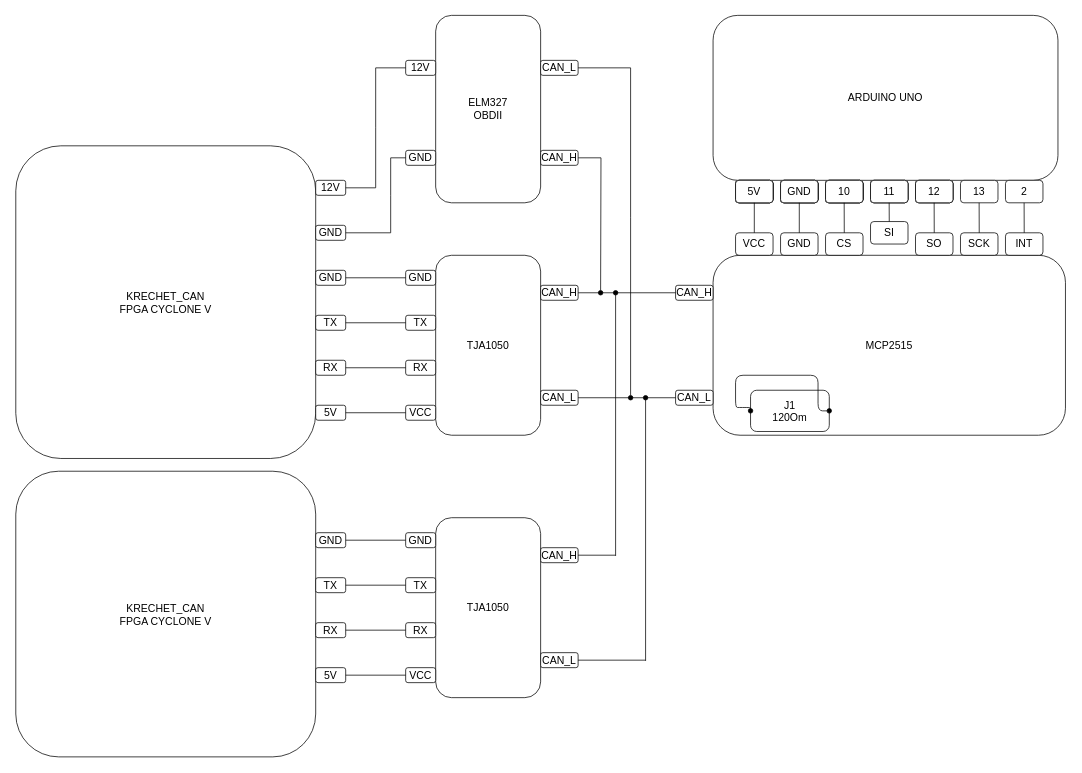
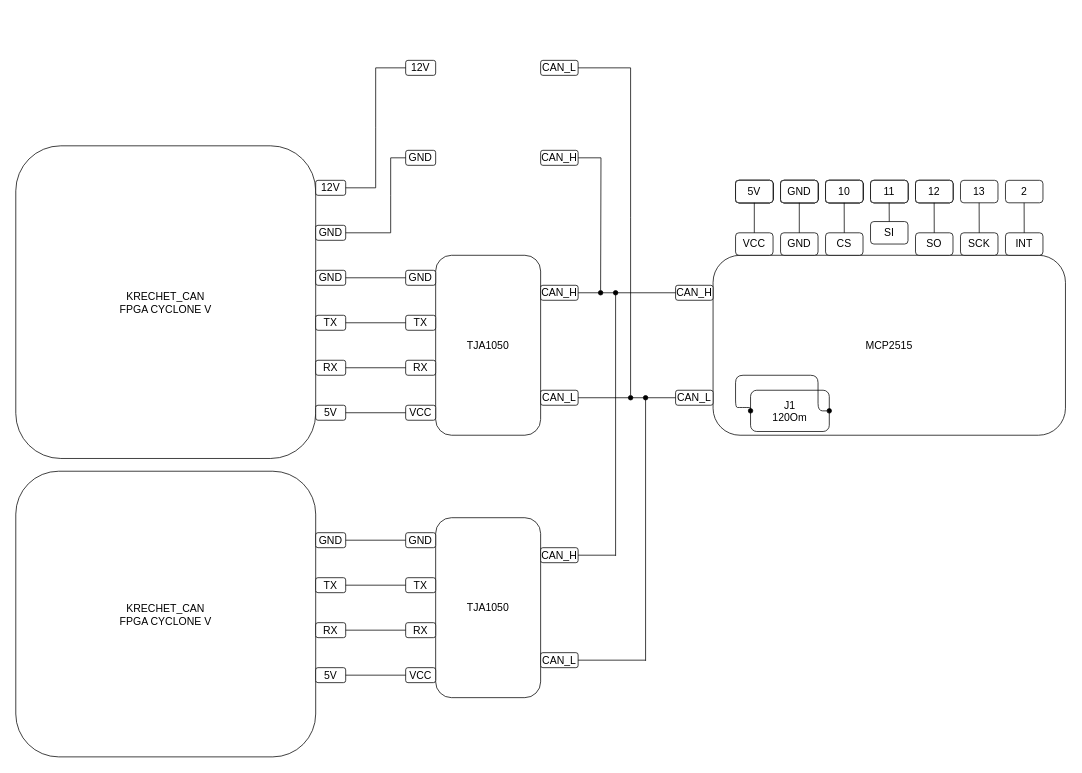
  <mxCell id="0" />
  <mxCell id="1" parent="0" />
  <mxCell id="2" value="&lt;font style=&quot;font-size: 14px&quot;&gt;&lt;font style=&quot;font-size: 14px;&quot;&gt;KRECHET_CAN&lt;br style=&quot;font-size: 14px;&quot;&gt;&lt;/font&gt;&lt;font style=&quot;font-size: 14px;&quot;&gt;FPGA &lt;font style=&quot;font-size: 14px;&quot;&gt;CYCLONE &lt;/font&gt;V&lt;/font&gt;&lt;/font&gt;" style="whiteSpace=wrap;html=1;fontStyle=0;fontSize=14;rounded=1;" parent="1" vertex="1"><mxGeometry x="20" y="194" width="400" height="417" as="geometry" /></mxCell>
  <mxCell id="3" value="GND" style="whiteSpace=wrap;html=1;fontStyle=0;fontSize=14;rounded=1;" parent="1" vertex="1"><mxGeometry x="420" y="360" width="40" height="20" as="geometry" /></mxCell>
  <mxCell id="4" value="5V" style="whiteSpace=wrap;html=1;fontStyle=0;fontSize=14;rounded=1;" parent="1" vertex="1"><mxGeometry x="420" y="540" width="40" height="20" as="geometry" /></mxCell>
  <mxCell id="5" value="TX" style="whiteSpace=wrap;html=1;fontStyle=0;fontSize=14;rounded=1;" parent="1" vertex="1"><mxGeometry x="420" y="420" width="40" height="20" as="geometry" /></mxCell>
  <mxCell id="6" value="RX" style="whiteSpace=wrap;html=1;fontStyle=0;fontSize=14;rounded=1;" parent="1" vertex="1"><mxGeometry x="420" y="480" width="40" height="20" as="geometry" /></mxCell>
  <mxCell id="7" value="&lt;span style=&quot;font-size: 14px;&quot;&gt;TJA1050&lt;/span&gt;" style="whiteSpace=wrap;html=1;gradientDirection=east;fontStyle=0;fontSize=14;rounded=1;" parent="1" vertex="1"><mxGeometry x="580" y="340" width="140" height="240" as="geometry" /></mxCell>
  <mxCell id="8" value="VCC" style="whiteSpace=wrap;html=1;fontStyle=0;fontSize=14;rounded=1;" parent="1" vertex="1"><mxGeometry x="540" y="540" width="40" height="20" as="geometry" /></mxCell>
  <mxCell id="9" value="RX" style="whiteSpace=wrap;html=1;fontStyle=0;fontSize=14;rounded=1;" parent="1" vertex="1"><mxGeometry x="540" y="480" width="40" height="20" as="geometry" /></mxCell>
  <mxCell id="10" value="TX" style="whiteSpace=wrap;html=1;fontStyle=0;fontSize=14;rounded=1;" parent="1" vertex="1"><mxGeometry x="540" y="420" width="40" height="20" as="geometry" /></mxCell>
  <mxCell id="11" value="GND" style="whiteSpace=wrap;html=1;fontStyle=0;fontSize=14;rounded=1;" parent="1" vertex="1"><mxGeometry x="540" y="360" width="40" height="20" as="geometry" /></mxCell>
  <mxCell id="12" value="" style="endArrow=none;html=1;exitX=1;exitY=0.5;exitDx=0;exitDy=0;entryX=0;entryY=0.5;entryDx=0;entryDy=0;fontStyle=0;fontSize=14;" parent="1" source="3" target="11" edge="1"><mxGeometry width="50" height="50" relative="1" as="geometry"><mxPoint x="540" y="440" as="sourcePoint" /><mxPoint x="590" y="390" as="targetPoint" /></mxGeometry></mxCell>
  <mxCell id="13" value="" style="endArrow=none;html=1;exitX=1;exitY=0.5;exitDx=0;exitDy=0;entryX=0;entryY=0.5;entryDx=0;entryDy=0;fontStyle=0;fontSize=14;" parent="1" source="5" target="10" edge="1"><mxGeometry width="50" height="50" relative="1" as="geometry"><mxPoint x="540" y="440" as="sourcePoint" /><mxPoint x="530" y="390" as="targetPoint" /></mxGeometry></mxCell>
  <mxCell id="14" value="" style="endArrow=none;html=1;exitX=1;exitY=0.5;exitDx=0;exitDy=0;entryX=0;entryY=0.5;entryDx=0;entryDy=0;fontStyle=0;fontSize=14;" parent="1" source="6" target="9" edge="1"><mxGeometry width="50" height="50" relative="1" as="geometry"><mxPoint x="540" y="440" as="sourcePoint" /><mxPoint x="590" y="390" as="targetPoint" /></mxGeometry></mxCell>
  <mxCell id="15" value="" style="endArrow=none;html=1;exitX=1;exitY=0.5;exitDx=0;exitDy=0;entryX=0;entryY=0.5;entryDx=0;entryDy=0;fontStyle=0;fontSize=14;" parent="1" source="4" target="8" edge="1"><mxGeometry width="50" height="50" relative="1" as="geometry"><mxPoint x="540" y="440" as="sourcePoint" /><mxPoint x="590" y="390" as="targetPoint" /></mxGeometry></mxCell>
  <mxCell id="16" value="CAN_H" style="whiteSpace=wrap;html=1;fontStyle=0;fontSize=14;rounded=1;" parent="1" vertex="1"><mxGeometry x="720" y="380" width="50" height="20" as="geometry" /></mxCell>
  <mxCell id="17" value="CAN_L" style="whiteSpace=wrap;html=1;fontStyle=0;fontSize=14;rounded=1;" parent="1" vertex="1"><mxGeometry x="720" y="520" width="50" height="20" as="geometry" /></mxCell>
  <mxCell id="18" value="12V" style="whiteSpace=wrap;html=1;fontStyle=0;fontSize=14;rounded=1;" parent="1" vertex="1"><mxGeometry x="420" y="240" width="40" height="20" as="geometry" /></mxCell>
  <mxCell id="19" value="GND" style="whiteSpace=wrap;html=1;fontStyle=0;fontSize=14;rounded=1;" parent="1" vertex="1"><mxGeometry x="420" y="300" width="40" height="20" as="geometry" /></mxCell>
- <mxCell id="20" value="&lt;span style=&quot;font-size: 14px;&quot;&gt;ARDUINO UNO&lt;/span&gt;" style="whiteSpace=wrap;html=1;fontStyle=0;fontSize=14;rounded=1;" parent="1" vertex="1"><mxGeometry x="950" y="20" width="460" height="220" as="geometry" /></mxCell>
  <mxCell id="21" value="&lt;span style=&quot;font-size: 14px;&quot;&gt;MCP2515&lt;/span&gt;" style="whiteSpace=wrap;html=1;fontStyle=0;fontSize=14;rounded=1;" parent="1" vertex="1"><mxGeometry x="950" y="340" width="470" height="240" as="geometry" /></mxCell>
  <mxCell id="22" value="CAN_H" style="whiteSpace=wrap;html=1;fontStyle=0;fontSize=14;rounded=1;" parent="1" vertex="1"><mxGeometry x="900" y="380" width="50" height="20" as="geometry" /></mxCell>
  <mxCell id="23" value="CAN_L" style="whiteSpace=wrap;html=1;fontStyle=0;fontSize=14;rounded=1;" parent="1" vertex="1"><mxGeometry x="900" y="520" width="50" height="20" as="geometry" /></mxCell>
  <mxCell id="24" value="" style="endArrow=none;html=1;entryX=0;entryY=0.5;entryDx=0;entryDy=0;exitX=1;exitY=0.5;exitDx=0;exitDy=0;fontStyle=0;fontSize=14;" parent="1" source="16" target="22" edge="1"><mxGeometry width="50" height="50" relative="1" as="geometry"><mxPoint x="690" y="330" as="sourcePoint" /><mxPoint x="740" y="280" as="targetPoint" /></mxGeometry></mxCell>
  <mxCell id="25" value="" style="endArrow=none;html=1;entryX=0;entryY=0.5;entryDx=0;entryDy=0;exitX=1;exitY=0.5;exitDx=0;exitDy=0;fontStyle=0;fontSize=14;" parent="1" source="17" target="23" edge="1"><mxGeometry width="50" height="50" relative="1" as="geometry"><mxPoint x="770" y="580" as="sourcePoint" /><mxPoint x="820" y="530" as="targetPoint" /></mxGeometry></mxCell>
  <mxCell id="26" value="&lt;span style=&quot;font-size: 14px;&quot;&gt;KRECHET_CAN&lt;br style=&quot;font-size: 14px;&quot;&gt;FPGA CYCLONE V&lt;/span&gt;" style="whiteSpace=wrap;html=1;fontStyle=0;fontSize=14;rounded=1;" parent="1" vertex="1"><mxGeometry x="20" y="628" width="400" height="381" as="geometry" /></mxCell>
  <mxCell id="27" value="GND" style="whiteSpace=wrap;html=1;fontStyle=0;fontSize=14;rounded=1;" parent="1" vertex="1"><mxGeometry x="420" y="710" width="40" height="20" as="geometry" /></mxCell>
  <mxCell id="28" value="5V" style="whiteSpace=wrap;html=1;fontStyle=0;fontSize=14;rounded=1;" parent="1" vertex="1"><mxGeometry x="420" y="890" width="40" height="20" as="geometry" /></mxCell>
  <mxCell id="29" value="TX" style="whiteSpace=wrap;html=1;fontStyle=0;fontSize=14;rounded=1;" parent="1" vertex="1"><mxGeometry x="420" y="770" width="40" height="20" as="geometry" /></mxCell>
  <mxCell id="30" value="RX" style="whiteSpace=wrap;html=1;fontStyle=0;fontSize=14;rounded=1;" parent="1" vertex="1"><mxGeometry x="420" y="830" width="40" height="20" as="geometry" /></mxCell>
  <mxCell id="31" value="&lt;span style=&quot;font-size: 14px;&quot;&gt;TJA1050&lt;/span&gt;" style="whiteSpace=wrap;html=1;fontStyle=0;fontSize=14;rounded=1;" parent="1" vertex="1"><mxGeometry x="580" y="690" width="140" height="240" as="geometry" /></mxCell>
  <mxCell id="32" value="VCC" style="whiteSpace=wrap;html=1;fontStyle=0;fontSize=14;rounded=1;" parent="1" vertex="1"><mxGeometry x="540" y="890" width="40" height="20" as="geometry" /></mxCell>
  <mxCell id="33" value="RX" style="whiteSpace=wrap;html=1;fontStyle=0;fontSize=14;rounded=1;" parent="1" vertex="1"><mxGeometry x="540" y="830" width="40" height="20" as="geometry" /></mxCell>
  <mxCell id="34" value="TX" style="whiteSpace=wrap;html=1;fontStyle=0;fontSize=14;rounded=1;" parent="1" vertex="1"><mxGeometry x="540" y="770" width="40" height="20" as="geometry" /></mxCell>
  <mxCell id="35" value="GND" style="whiteSpace=wrap;html=1;fontStyle=0;fontSize=14;rounded=1;" parent="1" vertex="1"><mxGeometry x="540" y="710" width="40" height="20" as="geometry" /></mxCell>
  <mxCell id="36" value="" style="endArrow=none;html=1;exitX=1;exitY=0.5;exitDx=0;exitDy=0;entryX=0;entryY=0.5;entryDx=0;entryDy=0;fontStyle=0;fontSize=14;" parent="1" source="27" target="35" edge="1"><mxGeometry width="50" height="50" relative="1" as="geometry"><mxPoint x="540" y="790" as="sourcePoint" /><mxPoint x="590" y="740" as="targetPoint" /></mxGeometry></mxCell>
  <mxCell id="37" value="" style="endArrow=none;html=1;exitX=1;exitY=0.5;exitDx=0;exitDy=0;entryX=0;entryY=0.5;entryDx=0;entryDy=0;fontStyle=0;fontSize=14;" parent="1" source="29" target="34" edge="1"><mxGeometry width="50" height="50" relative="1" as="geometry"><mxPoint x="540" y="790" as="sourcePoint" /><mxPoint x="530" y="740" as="targetPoint" /></mxGeometry></mxCell>
  <mxCell id="38" value="" style="endArrow=none;html=1;exitX=1;exitY=0.5;exitDx=0;exitDy=0;entryX=0;entryY=0.5;entryDx=0;entryDy=0;fontStyle=0;fontSize=14;" parent="1" source="30" target="33" edge="1"><mxGeometry width="50" height="50" relative="1" as="geometry"><mxPoint x="540" y="790" as="sourcePoint" /><mxPoint x="590" y="740" as="targetPoint" /></mxGeometry></mxCell>
  <mxCell id="39" value="" style="endArrow=none;html=1;exitX=1;exitY=0.5;exitDx=0;exitDy=0;entryX=0;entryY=0.5;entryDx=0;entryDy=0;fontStyle=0;fontSize=14;" parent="1" source="28" target="32" edge="1"><mxGeometry width="50" height="50" relative="1" as="geometry"><mxPoint x="540" y="790" as="sourcePoint" /><mxPoint x="590" y="740" as="targetPoint" /></mxGeometry></mxCell>
  <mxCell id="40" value="CAN_H" style="whiteSpace=wrap;html=1;fontStyle=0;fontSize=14;rounded=1;" parent="1" vertex="1"><mxGeometry x="720" y="730" width="50" height="20" as="geometry" /></mxCell>
  <mxCell id="41" value="CAN_L" style="whiteSpace=wrap;html=1;fontStyle=0;fontSize=14;rounded=1;" parent="1" vertex="1"><mxGeometry x="720" y="870" width="50" height="20" as="geometry" /></mxCell>
  <mxCell id="42" value="" style="endArrow=none;html=1;entryX=1;entryY=0.5;entryDx=0;entryDy=0;fontStyle=0;fontSize=14;" parent="1" target="40" edge="1"><mxGeometry width="50" height="50" relative="1" as="geometry"><mxPoint x="820" y="740" as="sourcePoint" /><mxPoint x="690" y="460" as="targetPoint" /></mxGeometry></mxCell>
  <mxCell id="43" value="" style="endArrow=oval;html=1;endFill=1;fontStyle=0;fontSize=14;" parent="1" edge="1"><mxGeometry width="50" height="50" relative="1" as="geometry"><mxPoint x="820" y="741" as="sourcePoint" /><mxPoint x="820" y="390" as="targetPoint" /></mxGeometry></mxCell>
  <mxCell id="44" value="" style="endArrow=none;html=1;fontStyle=0;fontSize=14;" parent="1" edge="1"><mxGeometry width="50" height="50" relative="1" as="geometry"><mxPoint x="770" y="880" as="sourcePoint" /><mxPoint x="860" y="880" as="targetPoint" /></mxGeometry></mxCell>
  <mxCell id="45" value="" style="endArrow=oval;html=1;endFill=1;fontStyle=0;fontSize=14;" parent="1" edge="1"><mxGeometry width="50" height="50" relative="1" as="geometry"><mxPoint x="860" y="881" as="sourcePoint" /><mxPoint x="860" y="530" as="targetPoint" /></mxGeometry></mxCell>
- <mxCell id="46" value="&lt;span style=&quot;font-size: 14px;&quot;&gt;ELM327&lt;br style=&quot;font-size: 14px;&quot;&gt;OBDII&lt;/span&gt;" style="whiteSpace=wrap;html=1;gradientDirection=east;fontStyle=0;fontSize=14;rounded=1;" parent="1" vertex="1"><mxGeometry x="580" y="20" width="140" height="250" as="geometry" /></mxCell>
  <mxCell id="47" value="J1&lt;br style=&quot;font-size: 14px;&quot;&gt;120Om" style="whiteSpace=wrap;html=1;gradientDirection=east;fontStyle=0;fontSize=14;rounded=1;" parent="1" vertex="1"><mxGeometry x="1000" y="520" width="105" height="55" as="geometry" /></mxCell>
  <mxCell id="48" style="edgeStyle=orthogonalEdgeStyle;orthogonalLoop=1;jettySize=auto;html=1;exitX=0;exitY=0.5;exitDx=0;exitDy=0;entryX=1;entryY=0.5;entryDx=0;entryDy=0;endArrow=oval;endFill=1;startArrow=oval;startFill=1;fontStyle=0;fontSize=14;" parent="1" source="47" target="47" edge="1"><mxGeometry relative="1" as="geometry"><Array as="points"><mxPoint x="990" y="543" /><mxPoint x="980" y="543" /><mxPoint x="980" y="500" /><mxPoint x="1090" y="500" /><mxPoint x="1090" y="543" /></Array></mxGeometry></mxCell>
  <mxCell id="49" value="12V" style="whiteSpace=wrap;html=1;fontStyle=0;fontSize=14;rounded=1;" parent="1" vertex="1"><mxGeometry x="540" y="80" width="40" height="20" as="geometry" /></mxCell>
  <mxCell id="50" value="GND" style="whiteSpace=wrap;html=1;fontStyle=0;fontSize=14;rounded=1;" parent="1" vertex="1"><mxGeometry x="540" y="200" width="40" height="20" as="geometry" /></mxCell>
  <mxCell id="51" value="" style="endArrow=none;html=1;exitX=1;exitY=0.5;exitDx=0;exitDy=0;entryX=0;entryY=0.5;entryDx=0;entryDy=0;fontStyle=0;fontSize=14;rounded=0;" parent="1" source="18" target="49" edge="1"><mxGeometry width="50" height="50" relative="1" as="geometry"><mxPoint x="690" y="220" as="sourcePoint" /><mxPoint x="740" y="170" as="targetPoint" /><Array as="points"><mxPoint x="500" y="250" /><mxPoint x="500" y="170" /><mxPoint x="500" y="90" /></Array></mxGeometry></mxCell>
  <mxCell id="52" value="" style="endArrow=none;html=1;exitX=1;exitY=0.5;exitDx=0;exitDy=0;entryX=0;entryY=0.5;entryDx=0;entryDy=0;fontStyle=0;fontSize=14;rounded=0;" parent="1" source="19" target="50" edge="1"><mxGeometry width="50" height="50" relative="1" as="geometry"><mxPoint x="670" y="310" as="sourcePoint" /><mxPoint x="520" y="310" as="targetPoint" /><Array as="points"><mxPoint x="520" y="310" /><mxPoint x="520" y="260" /><mxPoint x="520" y="210" /><mxPoint x="540" y="210" /></Array></mxGeometry></mxCell>
  <mxCell id="53" value="CAN_L" style="whiteSpace=wrap;html=1;fontStyle=0;fontSize=14;rounded=1;" parent="1" vertex="1"><mxGeometry x="720" y="80" width="50" height="20" as="geometry" /></mxCell>
  <mxCell id="54" value="" style="edgeStyle=orthogonalEdgeStyle;orthogonalLoop=1;jettySize=auto;html=1;startArrow=none;startFill=0;endArrow=oval;endFill=1;fontStyle=0;fontSize=14;rounded=0;" parent="1" source="55" edge="1"><mxGeometry relative="1" as="geometry"><mxPoint x="800" y="390" as="targetPoint" /></mxGeometry></mxCell>
  <mxCell id="55" value="CAN_H" style="whiteSpace=wrap;html=1;fontStyle=0;fontSize=14;rounded=1;" parent="1" vertex="1"><mxGeometry x="720" y="200" width="50" height="20" as="geometry" /></mxCell>
  <mxCell id="56" value="" style="endArrow=oval;html=1;exitX=1;exitY=0.5;exitDx=0;exitDy=0;endFill=1;fontStyle=0;fontSize=14;rounded=0;" parent="1" source="53" edge="1"><mxGeometry width="50" height="50" relative="1" as="geometry"><mxPoint x="740" y="380" as="sourcePoint" /><mxPoint x="840" y="530" as="targetPoint" /><Array as="points"><mxPoint x="840" y="90" /><mxPoint x="840" y="290" /></Array></mxGeometry></mxCell>
  <mxCell id="57" value="5V" style="whiteSpace=wrap;html=1;gradientDirection=east;fontStyle=0;fontSize=14;rounded=1;" parent="1" vertex="1"><mxGeometry x="980" y="240" width="50" height="30" as="geometry" /></mxCell>
  <mxCell id="58" value="GND" style="whiteSpace=wrap;html=1;gradientDirection=east;fontStyle=0;fontSize=14;rounded=1;" parent="1" vertex="1"><mxGeometry x="1040" y="240" width="50" height="30" as="geometry" /></mxCell>
  <mxCell id="59" value="10" style="whiteSpace=wrap;html=1;gradientDirection=east;fontStyle=0;fontSize=14;rounded=1;" parent="1" vertex="1"><mxGeometry x="1100" y="240" width="50" height="30" as="geometry" /></mxCell>
  <mxCell id="60" value="11" style="whiteSpace=wrap;html=1;gradientDirection=east;fontStyle=0;fontSize=14;rounded=1;" parent="1" vertex="1"><mxGeometry x="1160" y="240" width="50" height="30" as="geometry" /></mxCell>
  <mxCell id="61" value="12" style="whiteSpace=wrap;html=1;gradientDirection=east;fontStyle=0;fontSize=14;rounded=1;" parent="1" vertex="1"><mxGeometry x="1220" y="240" width="50" height="30" as="geometry" /></mxCell>
  <mxCell id="62" value="13" style="whiteSpace=wrap;html=1;gradientDirection=east;fontStyle=0;fontSize=14;rounded=1;" parent="1" vertex="1"><mxGeometry x="1280" y="240" width="50" height="30" as="geometry" /></mxCell>
  <mxCell id="63" value="2" style="whiteSpace=wrap;html=1;gradientDirection=east;fontStyle=0;fontSize=14;rounded=1;" parent="1" vertex="1"><mxGeometry x="1340" y="240" width="50" height="30" as="geometry" /></mxCell>
  <mxCell id="64" value="5V" style="whiteSpace=wrap;html=1;gradientDirection=east;fontStyle=0;fontSize=14;rounded=1;" parent="1" vertex="1"><mxGeometry x="980" y="240" width="50" height="30" as="geometry" /></mxCell>
  <mxCell id="65" value="GND" style="whiteSpace=wrap;html=1;gradientDirection=east;fontStyle=0;fontSize=14;rounded=1;" parent="1" vertex="1"><mxGeometry x="1040" y="240" width="50" height="30" as="geometry" /></mxCell>
  <mxCell id="66" value="10" style="whiteSpace=wrap;html=1;gradientDirection=east;fontStyle=0;fontSize=14;rounded=1;" parent="1" vertex="1"><mxGeometry x="1100" y="240" width="50" height="30" as="geometry" /></mxCell>
  <mxCell id="67" value="11" style="whiteSpace=wrap;html=1;gradientDirection=east;fontStyle=0;fontSize=14;rounded=1;" parent="1" vertex="1"><mxGeometry x="1160" y="240" width="50" height="30" as="geometry" /></mxCell>
  <mxCell id="68" value="12" style="whiteSpace=wrap;html=1;gradientDirection=east;fontStyle=0;fontSize=14;rounded=1;" parent="1" vertex="1"><mxGeometry x="1220" y="240" width="50" height="30" as="geometry" /></mxCell>
  <mxCell id="69" value="5V" style="whiteSpace=wrap;html=1;gradientDirection=east;fontStyle=0;fontSize=14;rounded=1;" parent="1" vertex="1"><mxGeometry x="980" y="240" width="50" height="30" as="geometry" /></mxCell>
  <mxCell id="70" value="GND" style="whiteSpace=wrap;html=1;gradientDirection=east;fontStyle=0;fontSize=14;rounded=1;" parent="1" vertex="1"><mxGeometry x="1040" y="240" width="50" height="30" as="geometry" /></mxCell>
  <mxCell id="71" value="10" style="whiteSpace=wrap;html=1;gradientDirection=east;fontStyle=0;fontSize=14;rounded=1;" parent="1" vertex="1"><mxGeometry x="1100" y="240" width="50" height="30" as="geometry" /></mxCell>
  <mxCell id="72" value="11" style="whiteSpace=wrap;html=1;gradientDirection=east;fontStyle=0;fontSize=14;rounded=1;" parent="1" vertex="1"><mxGeometry x="1160" y="240" width="50" height="30" as="geometry" /></mxCell>
  <mxCell id="73" value="12" style="whiteSpace=wrap;html=1;gradientDirection=east;fontStyle=0;fontSize=14;rounded=1;" parent="1" vertex="1"><mxGeometry x="1220" y="240" width="50" height="30" as="geometry" /></mxCell>
  <mxCell id="74" value="5V" style="whiteSpace=wrap;html=1;gradientDirection=east;fontStyle=0;fontSize=14;rounded=1;" parent="1" vertex="1"><mxGeometry x="980" y="240" width="50" height="30" as="geometry" /></mxCell>
  <mxCell id="75" value="GND" style="whiteSpace=wrap;html=1;gradientDirection=east;fontStyle=0;fontSize=14;rounded=1;" parent="1" vertex="1"><mxGeometry x="1040" y="240" width="50" height="30" as="geometry" /></mxCell>
  <mxCell id="76" value="10" style="whiteSpace=wrap;html=1;gradientDirection=east;fontStyle=0;fontSize=14;rounded=1;" parent="1" vertex="1"><mxGeometry x="1100" y="240" width="50" height="30" as="geometry" /></mxCell>
  <mxCell id="77" value="SCK" style="whiteSpace=wrap;html=1;gradientDirection=east;fontStyle=0;fontSize=14;rounded=1;" parent="1" vertex="1"><mxGeometry x="1280" y="310" width="50" height="30" as="geometry" /></mxCell>
  <mxCell id="78" value="INT" style="whiteSpace=wrap;html=1;gradientDirection=east;fontStyle=0;fontSize=14;rounded=1;" parent="1" vertex="1"><mxGeometry x="1340" y="310" width="50" height="30" as="geometry" /></mxCell>
  <mxCell id="79" value="SI" style="whiteSpace=wrap;html=1;gradientDirection=east;fontStyle=0;fontSize=14;rounded=1;" parent="1" vertex="1"><mxGeometry x="1160" y="295" width="50" height="30" as="geometry" /></mxCell>
  <mxCell id="80" value="SO" style="whiteSpace=wrap;html=1;gradientDirection=east;fontStyle=0;fontSize=14;rounded=1;" parent="1" vertex="1"><mxGeometry x="1220" y="310" width="50" height="30" as="geometry" /></mxCell>
  <mxCell id="81" value="VCC" style="whiteSpace=wrap;html=1;gradientDirection=east;fontStyle=0;fontSize=14;rounded=1;" parent="1" vertex="1"><mxGeometry x="980" y="310" width="50" height="30" as="geometry" /></mxCell>
  <mxCell id="82" value="GND" style="whiteSpace=wrap;html=1;gradientDirection=east;fontStyle=0;fontSize=14;rounded=1;" parent="1" vertex="1"><mxGeometry x="1040" y="310" width="50" height="30" as="geometry" /></mxCell>
  <mxCell id="83" value="CS" style="whiteSpace=wrap;html=1;gradientDirection=east;fontStyle=0;fontSize=14;rounded=1;" parent="1" vertex="1"><mxGeometry x="1100" y="310" width="50" height="30" as="geometry" /></mxCell>
  <mxCell id="84" value="" style="endArrow=none;html=1;exitX=0.5;exitY=0;exitDx=0;exitDy=0;entryX=0.5;entryY=1;entryDx=0;entryDy=0;fontSize=14;fontStyle=0" parent="1" source="81" target="74" edge="1"><mxGeometry width="50" height="50" relative="1" as="geometry"><mxPoint x="1010" y="200" as="sourcePoint" /><mxPoint x="1060" y="150" as="targetPoint" /></mxGeometry></mxCell>
  <mxCell id="85" value="" style="endArrow=none;html=1;entryX=0.5;entryY=1;entryDx=0;entryDy=0;fontSize=14;fontStyle=0" parent="1" source="82" target="75" edge="1"><mxGeometry width="50" height="50" relative="1" as="geometry"><mxPoint x="1015" y="330" as="sourcePoint" /><mxPoint x="1015" y="280" as="targetPoint" /></mxGeometry></mxCell>
  <mxCell id="86" value="" style="endArrow=none;html=1;entryX=0.5;entryY=1;entryDx=0;entryDy=0;exitX=0.5;exitY=0;exitDx=0;exitDy=0;fontSize=14;fontStyle=0" parent="1" source="83" edge="1"><mxGeometry width="50" height="50" relative="1" as="geometry"><mxPoint x="1125" y="300" as="sourcePoint" /><mxPoint x="1124.86" y="270" as="targetPoint" /></mxGeometry></mxCell>
  <mxCell id="87" value="" style="endArrow=none;html=1;entryX=0.5;entryY=1;entryDx=0;entryDy=0;exitX=0.5;exitY=0;exitDx=0;exitDy=0;fontSize=14;fontStyle=0" parent="1" source="79" edge="1"><mxGeometry width="50" height="50" relative="1" as="geometry"><mxPoint x="1185" y="300" as="sourcePoint" /><mxPoint x="1184.86" y="270" as="targetPoint" /></mxGeometry></mxCell>
  <mxCell id="88" value="" style="endArrow=none;html=1;entryX=0.5;entryY=1;entryDx=0;entryDy=0;exitX=0.5;exitY=0;exitDx=0;exitDy=0;fontSize=14;fontStyle=0" parent="1" source="80" edge="1"><mxGeometry width="50" height="50" relative="1" as="geometry"><mxPoint x="1245" y="300" as="sourcePoint" /><mxPoint x="1244.86" y="270" as="targetPoint" /></mxGeometry></mxCell>
  <mxCell id="89" value="" style="endArrow=none;html=1;entryX=0.5;entryY=1;entryDx=0;entryDy=0;exitX=0.5;exitY=0;exitDx=0;exitDy=0;fontSize=14;fontStyle=0" parent="1" source="77" edge="1"><mxGeometry width="50" height="50" relative="1" as="geometry"><mxPoint x="1305" y="300" as="sourcePoint" /><mxPoint x="1304.86" y="270" as="targetPoint" /></mxGeometry></mxCell>
  <mxCell id="90" value="" style="endArrow=none;html=1;entryX=0.5;entryY=1;entryDx=0;entryDy=0;exitX=0.5;exitY=0;exitDx=0;exitDy=0;fontSize=14;fontStyle=0" parent="1" source="78" edge="1"><mxGeometry width="50" height="50" relative="1" as="geometry"><mxPoint x="1365" y="300" as="sourcePoint" /><mxPoint x="1364.86" y="270" as="targetPoint" /></mxGeometry></mxCell>
